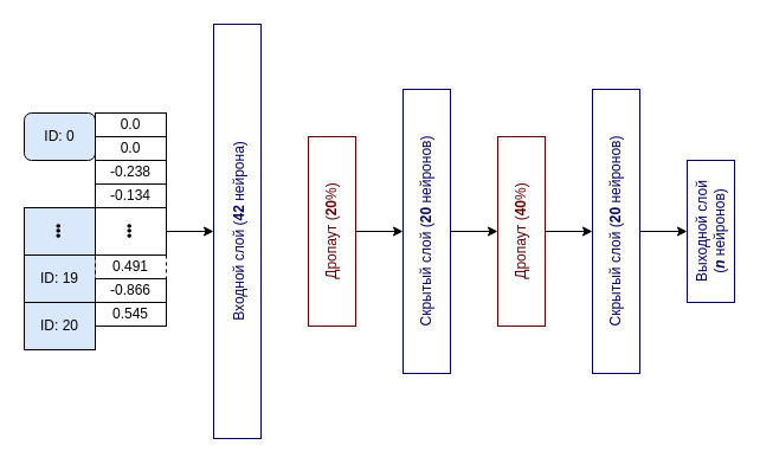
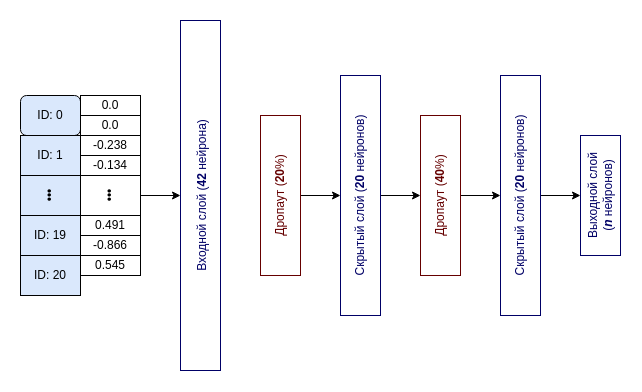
  <mxCell id="0" />
  <mxCell id="1" parent="0" />
  <mxCell id="2" value="ID: 0" style="whiteSpace=wrap;html=1;fillColor=#dae8fc;strokeColor=#000000;rounded=1;" vertex="1" parent="1"><mxGeometry x="20" y="95" width="60" height="40" as="geometry" /></mxCell>
  <mxCell id="3" value="0.0" style="rounded=0;whiteSpace=wrap;html=1;" vertex="1" parent="1"><mxGeometry x="80" y="95" width="60" height="20" as="geometry" /></mxCell>
  <mxCell id="4" value="0.0" style="rounded=0;whiteSpace=wrap;html=1;" vertex="1" parent="1"><mxGeometry x="80" y="115" width="60" height="20" as="geometry" /></mxCell>
+ <mxCell id="5" value="ID: 1" style="rounded=0;whiteSpace=wrap;html=1;fillColor=#dae8fc;strokeColor=#000000;" vertex="1" parent="1"><mxGeometry x="20" y="135" width="60" height="40" as="geometry" /></mxCell>
  <mxCell id="6" value="-0.238" style="rounded=0;whiteSpace=wrap;html=1;" vertex="1" parent="1"><mxGeometry x="80" y="135" width="60" height="20" as="geometry" /></mxCell>
  <mxCell id="7" value="-0.134" style="rounded=0;whiteSpace=wrap;html=1;" vertex="1" parent="1"><mxGeometry x="80" y="155" width="60" height="20" as="geometry" /></mxCell>
  <mxCell id="8" value="•••" style="rounded=0;whiteSpace=wrap;html=1;horizontal=0;fillColor=#dae8fc;strokeColor=#000000;" vertex="1" parent="1"><mxGeometry x="20" y="175" width="60" height="40" as="geometry" /></mxCell>
  <mxCell id="9" value="ID: 19" style="rounded=0;whiteSpace=wrap;html=1;fillColor=#dae8fc;strokeColor=#000000;" vertex="1" parent="1"><mxGeometry x="20" y="215" width="60" height="40" as="geometry" /></mxCell>
- <mxCell id="10" value="0.491" style="rounded=0;whiteSpace=wrap;html=1;dashed=1;" vertex="1" parent="1"><mxGeometry x="80" y="215" width="60" height="20" as="geometry" /></mxCell>
+ <mxCell id="10" value="0.491" style="rounded=0;whiteSpace=wrap;html=1;" vertex="1" parent="1"><mxGeometry x="80" y="215" width="60" height="20" as="geometry" /></mxCell>
  <mxCell id="11" value="-0.866" style="rounded=0;whiteSpace=wrap;html=1;" vertex="1" parent="1"><mxGeometry x="80" y="235" width="60" height="20" as="geometry" /></mxCell>
  <mxCell id="12" value="ID: 20" style="rounded=0;whiteSpace=wrap;html=1;fillColor=#dae8fc;strokeColor=#000000;" vertex="1" parent="1"><mxGeometry x="20" y="255" width="60" height="40" as="geometry" /></mxCell>
  <mxCell id="13" value="0.545" style="rounded=0;whiteSpace=wrap;html=1;" vertex="1" parent="1"><mxGeometry x="80" y="255" width="60" height="20" as="geometry" /></mxCell>
  <mxCell id="14" style="edgeStyle=orthogonalEdgeStyle;rounded=0;orthogonalLoop=1;jettySize=auto;html=1;exitX=1;exitY=0.5;exitDx=0;exitDy=0;entryX=0;entryY=0.5;entryDx=0;entryDy=0;" edge="1" parent="1" source="15" target="16"><mxGeometry relative="1" as="geometry" /></mxCell>
  <mxCell id="15" value="•••" style="rounded=0;whiteSpace=wrap;html=1;horizontal=0;" vertex="1" parent="1"><mxGeometry x="80" y="175" width="60" height="40" as="geometry" /></mxCell>
  <mxCell id="16" value="Входной слой (&lt;b&gt;42&lt;/b&gt; нейрона)&lt;span style=&quot;font-size: medium; text-align: start;&quot;&gt;&lt;/span&gt;" style="rounded=0;whiteSpace=wrap;html=1;strokeColor=#000066;horizontal=0;direction=east;flipV=1;flipH=1;fontColor=#000066;" vertex="1" parent="1"><mxGeometry x="180" y="20" width="40" height="350" as="geometry" /></mxCell>
  <mxCell id="17" value="" style="edgeStyle=orthogonalEdgeStyle;rounded=0;orthogonalLoop=1;jettySize=auto;html=1;" edge="1" parent="1" source="18" target="23"><mxGeometry relative="1" as="geometry" /></mxCell>
  <mxCell id="18" value="Скрытый слой (&lt;b&gt;20&lt;/b&gt; нейронов)" style="rounded=0;whiteSpace=wrap;html=1;strokeColor=#000066;horizontal=0;fontColor=#000066;" vertex="1" parent="1"><mxGeometry x="340" y="75" width="40" height="240" as="geometry" /></mxCell>
  <mxCell id="19" value="Выходной слой &lt;br&gt;(&lt;b&gt;&lt;i&gt;n&lt;/i&gt;&lt;/b&gt; нейронов)" style="rounded=0;whiteSpace=wrap;html=1;strokeColor=#000066;horizontal=0;fontColor=#000066;" vertex="1" parent="1"><mxGeometry x="580" y="135" width="40" height="120" as="geometry" /></mxCell>
  <mxCell id="20" value="" style="edgeStyle=orthogonalEdgeStyle;rounded=0;orthogonalLoop=1;jettySize=auto;html=1;" edge="1" parent="1" source="21" target="18"><mxGeometry relative="1" as="geometry" /></mxCell>
  <mxCell id="21" value="Дропаут (&lt;b&gt;20&lt;/b&gt;%)" style="rounded=0;whiteSpace=wrap;html=1;strokeColor=#660000;horizontal=0;fontColor=#660000;" vertex="1" parent="1"><mxGeometry x="260" y="115" width="40" height="160" as="geometry" /></mxCell>
  <mxCell id="22" value="" style="edgeStyle=orthogonalEdgeStyle;rounded=0;orthogonalLoop=1;jettySize=auto;html=1;" edge="1" parent="1" source="23" target="25"><mxGeometry relative="1" as="geometry" /></mxCell>
  <mxCell id="23" value="Дропаут (&lt;b&gt;40&lt;/b&gt;%)" style="rounded=0;whiteSpace=wrap;html=1;strokeColor=#660000;horizontal=0;fontColor=#660000;" vertex="1" parent="1"><mxGeometry x="420" y="115" width="40" height="160" as="geometry" /></mxCell>
  <mxCell id="24" value="" style="edgeStyle=orthogonalEdgeStyle;rounded=0;orthogonalLoop=1;jettySize=auto;html=1;" edge="1" parent="1" source="25" target="19"><mxGeometry relative="1" as="geometry" /></mxCell>
  <mxCell id="25" value="Скрытый слой (&lt;b&gt;20&lt;/b&gt; нейронов)" style="rounded=0;whiteSpace=wrap;html=1;strokeColor=#000066;horizontal=0;fontColor=#000066;" vertex="1" parent="1"><mxGeometry x="500" y="75" width="40" height="240" as="geometry" /></mxCell>
